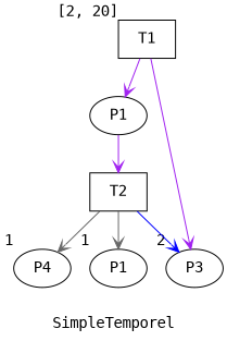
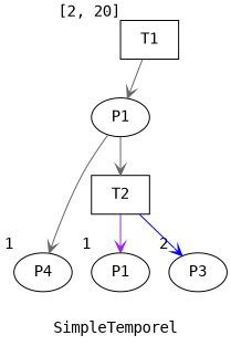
  digraph {
    fontname="DejaVu Sans Mono"
    label=SimpleTemporel
    node [fontname="DejaVu Sans Mono"]
    edge [arrowhead=vee color=purple fontname="DejaVu Sans Mono"]
    P1 [xlabel=1]
    T1 [shape=rectangle xlabel="[2, 20]"]
    n3 [label=P1]
    P3 [xlabel=2]
    T2 [shape=rectangle]
    P4 [xlabel=1]
-   T1 -> n3
-   T1 -> P3
-   n3 -> T2
-   T2 -> P1 [color=gray40]
+   T1 -> n3 [color=gray40]
+   n3 -> T2 [color=gray40]
+   T2 -> P1
    T2 -> P3 [color=blue]
-   T2 -> P4 [color=gray40]
+   n3 -> P4 [color=gray40]
  }
